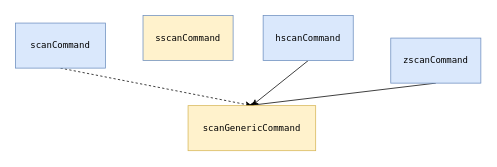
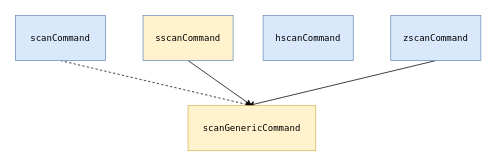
  <mxCell id="0" />
  <mxCell id="1" parent="0" />
  <mxCell id="2" style="rounded=0;orthogonalLoop=1;jettySize=auto;html=1;exitX=0.5;exitY=1;exitDx=0;exitDy=0;entryX=0.5;entryY=0;entryDx=0;entryDy=0;dashed=1;" edge="1" parent="1" source="3" target="10"><mxGeometry relative="1" as="geometry" /></mxCell>
- <mxCell id="3" value="&lt;pre&gt;scanCommand&lt;/pre&gt;" style="rounded=0;whiteSpace=wrap;html=1;fillColor=#dae8fc;strokeColor=#6c8ebf;" vertex="1" parent="1"><mxGeometry x="20" y="30" width="120" height="60" as="geometry" /></mxCell>
+ <mxCell id="3" value="&lt;pre&gt;scanCommand&lt;/pre&gt;" style="rounded=0;whiteSpace=wrap;html=1;fillColor=#dae8fc;strokeColor=#6c8ebf;" vertex="1" parent="1"><mxGeometry x="20" y="20" width="120" height="60" as="geometry" /></mxCell>
+ <mxCell id="4" style="edgeStyle=none;rounded=0;orthogonalLoop=1;jettySize=auto;html=1;exitX=0.5;exitY=1;exitDx=0;exitDy=0;entryX=0.5;entryY=0;entryDx=0;entryDy=0;" edge="1" parent="1" source="5" target="10"><mxGeometry relative="1" as="geometry" /></mxCell>
  <mxCell id="5" value="&lt;pre&gt;sscanCommand&lt;/pre&gt;" style="rounded=0;whiteSpace=wrap;html=1;fillColor=#fff2cc;strokeColor=#6c8ebf;" vertex="1" parent="1"><mxGeometry x="190" y="20" width="120" height="60" as="geometry" /></mxCell>
- <mxCell id="6" style="edgeStyle=none;rounded=0;orthogonalLoop=1;jettySize=auto;html=1;exitX=0.5;exitY=1;exitDx=0;exitDy=0;entryX=0.5;entryY=0;entryDx=0;entryDy=0;" edge="1" parent="1" source="7" target="10"><mxGeometry relative="1" as="geometry" /></mxCell>
  <mxCell id="7" value="&lt;pre&gt;hscanCommand&lt;/pre&gt;" style="rounded=0;whiteSpace=wrap;html=1;fillColor=#dae8fc;strokeColor=#6c8ebf;" vertex="1" parent="1"><mxGeometry x="350" y="20" width="120" height="60" as="geometry" /></mxCell>
  <mxCell id="8" style="edgeStyle=none;rounded=0;orthogonalLoop=1;jettySize=auto;html=1;exitX=0.5;exitY=1;exitDx=0;exitDy=0;" edge="1" parent="1" source="9"><mxGeometry relative="1" as="geometry"><mxPoint x="330" y="140" as="targetPoint" /></mxGeometry></mxCell>
- <mxCell id="9" value="&lt;pre&gt;zscanCommand&lt;/pre&gt;" style="rounded=0;whiteSpace=wrap;html=1;fillColor=#dae8fc;strokeColor=#6c8ebf;" vertex="1" parent="1"><mxGeometry x="520" y="50" width="120" height="60" as="geometry" /></mxCell>
+ <mxCell id="9" value="&lt;pre&gt;zscanCommand&lt;/pre&gt;" style="rounded=0;whiteSpace=wrap;html=1;fillColor=#dae8fc;strokeColor=#6c8ebf;" vertex="1" parent="1"><mxGeometry x="520" y="20" width="120" height="60" as="geometry" /></mxCell>
  <mxCell id="10" value="&lt;pre&gt;&lt;pre&gt;scanGenericCommand&lt;/pre&gt;&lt;/pre&gt;" style="rounded=0;whiteSpace=wrap;html=1;fillColor=#fff2cc;strokeColor=#d6b656;" vertex="1" parent="1"><mxGeometry x="250" y="140" width="170" height="60" as="geometry" /></mxCell>
